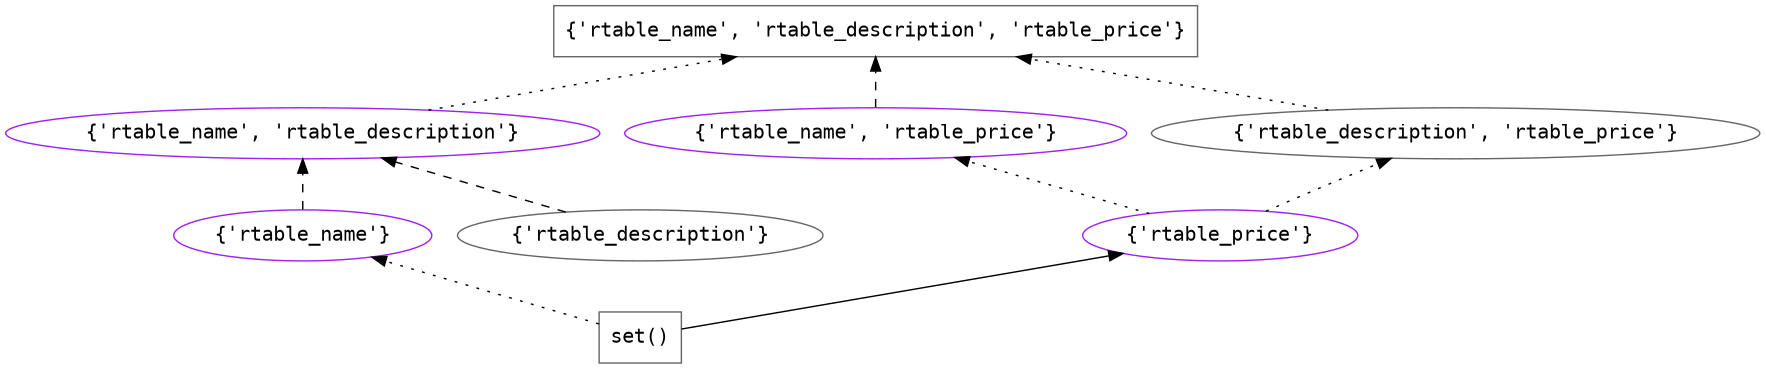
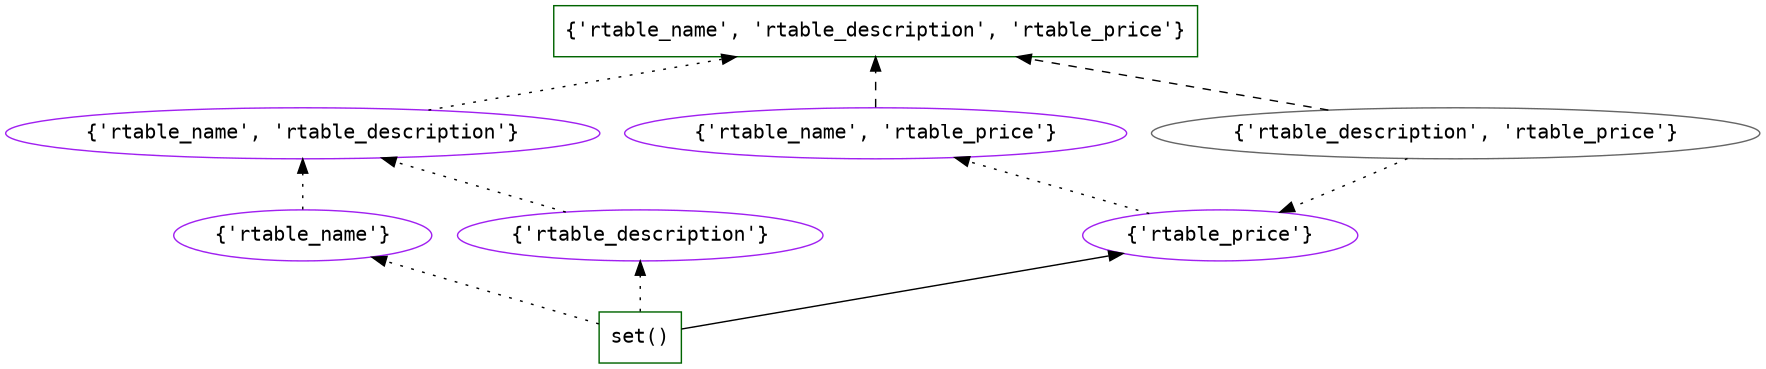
  digraph {
    fontname="DejaVu Sans Mono"
    rankdir=BT
    splines=line
    node [color=purple fontname="DejaVu Sans Mono"]
    edge [fontname="DejaVu Sans Mono" style=dotted]
-   "{'rtable_name', 'rtable_description', 'rtable_price'}" [color=gray40 shape=box]
-   "set()" [color=gray40 shape=box]
+   "{'rtable_name', 'rtable_description', 'rtable_price'}" [color=darkgreen shape=box]
+   "set()" [color=darkgreen shape=box]
    "{'rtable_name'}"
-   "{'rtable_description'}" [color=gray40]
+   "{'rtable_description'}"
    "{'rtable_price'}"
    "{'rtable_name', 'rtable_description'}"
    "{'rtable_name', 'rtable_price'}"
    "{'rtable_description', 'rtable_price'}" [color=gray40]
    "set()" -> "{'rtable_name'}"
+   "set()" -> "{'rtable_description'}"
    "set()" -> "{'rtable_price'}" [style=solid]
-   "{'rtable_name'}" -> "{'rtable_name', 'rtable_description'}" [style=dashed]
-   "{'rtable_description'}" -> "{'rtable_name', 'rtable_description'}" [style=dashed]
+   "{'rtable_name'}" -> "{'rtable_name', 'rtable_description'}"
+   "{'rtable_description'}" -> "{'rtable_name', 'rtable_description'}"
    "{'rtable_price'}" -> "{'rtable_name', 'rtable_price'}"
-   "{'rtable_price'}" -> "{'rtable_description', 'rtable_price'}"
+   "{'rtable_description', 'rtable_price'}" -> "{'rtable_price'}"
    "{'rtable_name', 'rtable_description'}" -> "{'rtable_name', 'rtable_description', 'rtable_price'}"
    "{'rtable_name', 'rtable_price'}" -> "{'rtable_name', 'rtable_description', 'rtable_price'}" [style=dashed]
-   "{'rtable_description', 'rtable_price'}" -> "{'rtable_name', 'rtable_description', 'rtable_price'}"
+   "{'rtable_description', 'rtable_price'}" -> "{'rtable_name', 'rtable_description', 'rtable_price'}" [style=dashed]
  }
